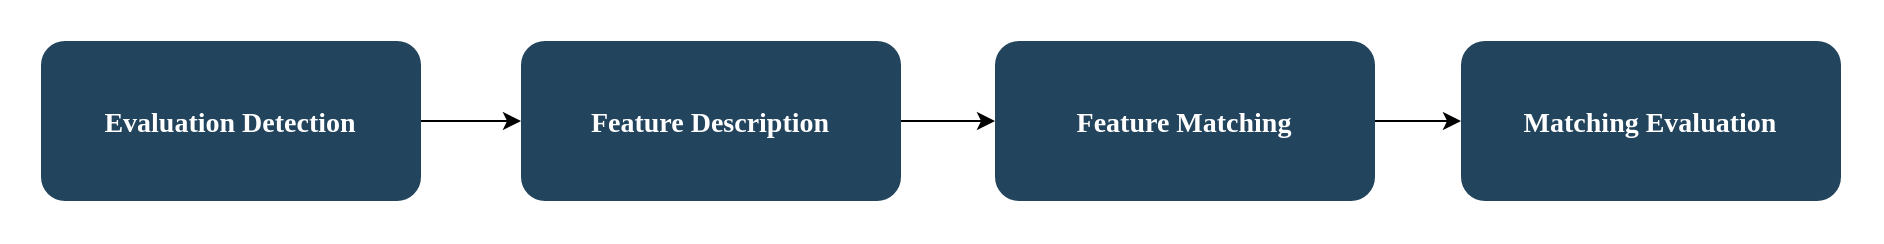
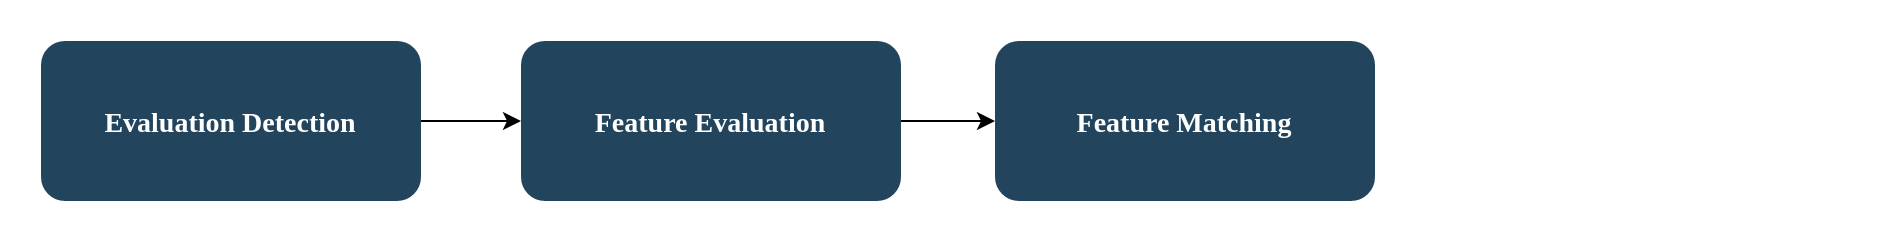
  <mxCell id="0" />
  <mxCell id="1" parent="0" />
  <mxCell id="2" value="" style="edgeStyle=orthogonalEdgeStyle;rounded=0;orthogonalLoop=1;jettySize=auto;html=1;" edge="1" parent="1" source="3" target="5"><mxGeometry relative="1" as="geometry" /></mxCell>
  <mxCell id="3" value="Evaluation Detection" style="rounded=1;fillColor=#23445D;gradientColor=none;strokeColor=none;fontColor=#FFFFFF;fontStyle=1;fontFamily=Tahoma;fontSize=14" vertex="1" parent="1"><mxGeometry x="20" y="20" width="190" height="80" as="geometry" /></mxCell>
  <mxCell id="4" value="" style="edgeStyle=orthogonalEdgeStyle;rounded=0;orthogonalLoop=1;jettySize=auto;html=1;" edge="1" parent="1" source="5" target="7"><mxGeometry relative="1" as="geometry" /></mxCell>
- <mxCell id="5" value="Feature Description" style="rounded=1;fillColor=#23445D;gradientColor=none;strokeColor=none;fontColor=#FFFFFF;fontStyle=1;fontFamily=Tahoma;fontSize=14" vertex="1" parent="1"><mxGeometry x="260" y="20" width="190" height="80" as="geometry" /></mxCell>
- <mxCell id="6" value="" style="edgeStyle=orthogonalEdgeStyle;rounded=0;orthogonalLoop=1;jettySize=auto;html=1;" edge="1" parent="1" source="7" target="8"><mxGeometry relative="1" as="geometry" /></mxCell>
+ <mxCell id="5" value="Feature Evaluation" style="rounded=1;fillColor=#23445D;gradientColor=none;strokeColor=none;fontColor=#FFFFFF;fontStyle=1;fontFamily=Tahoma;fontSize=14" vertex="1" parent="1"><mxGeometry x="260" y="20" width="190" height="80" as="geometry" /></mxCell>
  <mxCell id="7" value="Feature Matching" style="rounded=1;fillColor=#23445D;gradientColor=none;strokeColor=none;fontColor=#FFFFFF;fontStyle=1;fontFamily=Tahoma;fontSize=14" vertex="1" parent="1"><mxGeometry x="497" y="20" width="190" height="80" as="geometry" /></mxCell>
- <mxCell id="8" value="Matching Evaluation" style="rounded=1;fillColor=#23445D;gradientColor=none;strokeColor=none;fontColor=#FFFFFF;fontStyle=1;fontFamily=Tahoma;fontSize=14" vertex="1" parent="1"><mxGeometry x="730" y="20" width="190" height="80" as="geometry" /></mxCell>
